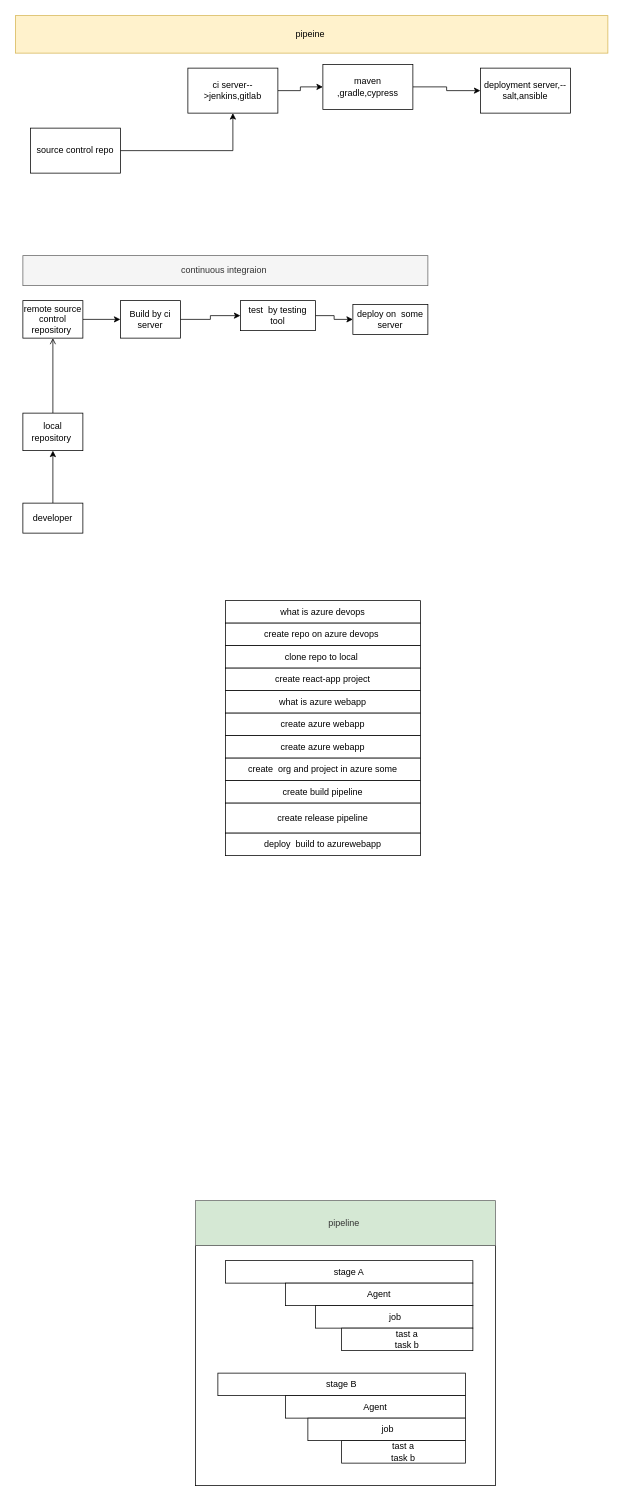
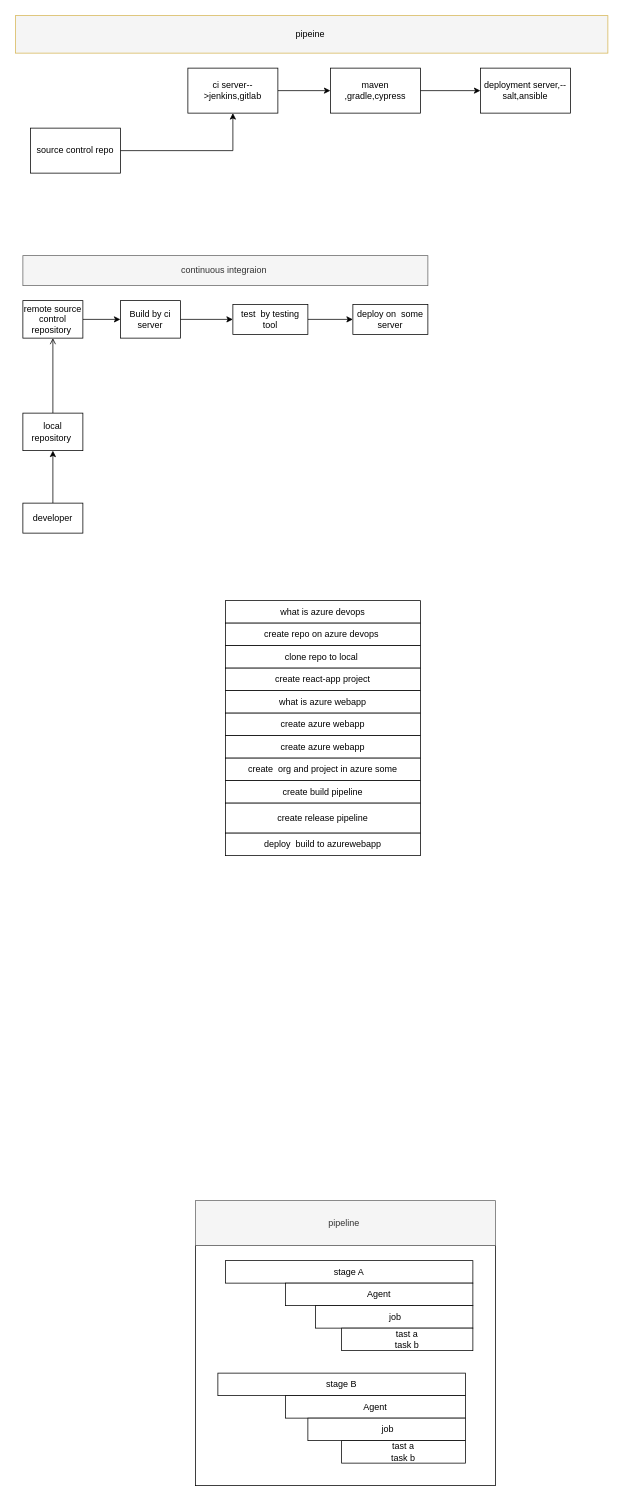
  <mxCell id="0" />
  <mxCell id="1" parent="0" />
  <mxCell id="2" value="" style="edgeStyle=orthogonalEdgeStyle;rounded=0;orthogonalLoop=1;jettySize=auto;html=1;" parent="1" source="3" target="5" edge="1"><mxGeometry relative="1" as="geometry" /></mxCell>
  <mxCell id="3" value="remote source control repository&amp;nbsp;" style="rounded=0;whiteSpace=wrap;html=1;" parent="1" vertex="1"><mxGeometry x="30" y="400" width="80" height="50" as="geometry" /></mxCell>
  <mxCell id="4" value="" style="edgeStyle=orthogonalEdgeStyle;rounded=0;orthogonalLoop=1;jettySize=auto;html=1;" parent="1" source="5" target="7" edge="1"><mxGeometry relative="1" as="geometry" /></mxCell>
  <mxCell id="5" value="Build by ci server" style="rounded=0;whiteSpace=wrap;html=1;" parent="1" vertex="1"><mxGeometry x="160" y="400" width="80" height="50" as="geometry" /></mxCell>
  <mxCell id="6" value="" style="edgeStyle=orthogonalEdgeStyle;rounded=0;orthogonalLoop=1;jettySize=auto;html=1;" parent="1" source="7" target="9" edge="1"><mxGeometry relative="1" as="geometry" /></mxCell>
- <mxCell id="7" value="test&amp;nbsp; by testing tool" style="rounded=0;whiteSpace=wrap;html=1;" parent="1" vertex="1"><mxGeometry x="320" y="400" width="100" height="40" as="geometry" /></mxCell>
+ <mxCell id="7" value="test&amp;nbsp; by testing tool" style="rounded=0;whiteSpace=wrap;html=1;" parent="1" vertex="1"><mxGeometry x="310" y="405" width="100" height="40" as="geometry" /></mxCell>
  <mxCell id="8" value="continuous integraion&amp;nbsp;" style="rounded=0;whiteSpace=wrap;html=1;fillColor=#f5f5f5;strokeColor=#666666;fontColor=#333333;" parent="1" vertex="1"><mxGeometry x="30" y="340" width="540" height="40" as="geometry" /></mxCell>
  <mxCell id="9" value="deploy on&amp;nbsp; some server" style="rounded=0;whiteSpace=wrap;html=1;" parent="1" vertex="1"><mxGeometry x="470" y="405" width="100" height="40" as="geometry" /></mxCell>
  <mxCell id="10" value="" style="edgeStyle=orthogonalEdgeStyle;rounded=0;orthogonalLoop=1;jettySize=auto;html=1;endArrow=open;" parent="1" source="11" target="3" edge="1"><mxGeometry relative="1" as="geometry" /></mxCell>
  <mxCell id="11" value="local repository&amp;nbsp;" style="rounded=0;whiteSpace=wrap;html=1;" parent="1" vertex="1"><mxGeometry x="30" y="550" width="80" height="50" as="geometry" /></mxCell>
  <mxCell id="12" value="" style="edgeStyle=orthogonalEdgeStyle;rounded=0;orthogonalLoop=1;jettySize=auto;html=1;" parent="1" source="13" target="11" edge="1"><mxGeometry relative="1" as="geometry" /></mxCell>
  <mxCell id="13" value="developer" style="rounded=0;whiteSpace=wrap;html=1;" parent="1" vertex="1"><mxGeometry x="30" y="670" width="80" height="40" as="geometry" /></mxCell>
  <mxCell id="14" value="what is azure devops" style="rounded=0;whiteSpace=wrap;html=1;" parent="1" vertex="1"><mxGeometry x="300" y="800" width="260" height="30" as="geometry" /></mxCell>
  <mxCell id="15" value="" style="edgeStyle=orthogonalEdgeStyle;rounded=0;orthogonalLoop=1;jettySize=auto;html=1;" edge="1" parent="1" source="16" target="20"><mxGeometry relative="1" as="geometry" /></mxCell>
  <mxCell id="16" value="ci server--&amp;gt;jenkins,gitlab" style="rounded=0;whiteSpace=wrap;html=1;" vertex="1" parent="1"><mxGeometry x="250" y="90" width="120" height="60" as="geometry" /></mxCell>
  <mxCell id="17" value="" style="edgeStyle=orthogonalEdgeStyle;rounded=0;orthogonalLoop=1;jettySize=auto;html=1;" edge="1" parent="1" source="18" target="16"><mxGeometry relative="1" as="geometry" /></mxCell>
  <mxCell id="18" value="source control repo" style="rounded=0;whiteSpace=wrap;html=1;" vertex="1" parent="1"><mxGeometry x="40" y="170" width="120" height="60" as="geometry" /></mxCell>
  <mxCell id="19" value="" style="edgeStyle=orthogonalEdgeStyle;rounded=0;orthogonalLoop=1;jettySize=auto;html=1;" edge="1" parent="1" source="20" target="21"><mxGeometry relative="1" as="geometry" /></mxCell>
- <mxCell id="20" value="maven ,gradle,cypress" style="rounded=0;whiteSpace=wrap;html=1;" vertex="1" parent="1"><mxGeometry x="430" y="85" width="120" height="60" as="geometry" /></mxCell>
+ <mxCell id="20" value="maven ,gradle,cypress" style="rounded=0;whiteSpace=wrap;html=1;" vertex="1" parent="1"><mxGeometry x="440" y="90" width="120" height="60" as="geometry" /></mxCell>
  <mxCell id="21" value="deployment server,--salt,ansible" style="rounded=0;whiteSpace=wrap;html=1;" vertex="1" parent="1"><mxGeometry x="640" y="90" width="120" height="60" as="geometry" /></mxCell>
- <mxCell id="22" value="pipeine&amp;nbsp;" style="rounded=0;whiteSpace=wrap;html=1;fillColor=#fff2cc;strokeColor=#d6b656;" vertex="1" parent="1"><mxGeometry x="20" y="20" width="790" height="50" as="geometry" /></mxCell>
+ <mxCell id="22" value="pipeine&amp;nbsp;" style="rounded=0;whiteSpace=wrap;html=1;fillColor=#f5f5f5;strokeColor=#d6b656;" vertex="1" parent="1"><mxGeometry x="20" y="20" width="790" height="50" as="geometry" /></mxCell>
  <mxCell id="23" value="create repo on azure devops&amp;nbsp;" style="rounded=0;whiteSpace=wrap;html=1;" vertex="1" parent="1"><mxGeometry x="300" y="830" width="260" height="30" as="geometry" /></mxCell>
  <mxCell id="24" value="clone repo to local&amp;nbsp;" style="rounded=0;whiteSpace=wrap;html=1;" vertex="1" parent="1"><mxGeometry x="300" y="860" width="260" height="30" as="geometry" /></mxCell>
  <mxCell id="25" value="create react-app project" style="rounded=0;whiteSpace=wrap;html=1;" vertex="1" parent="1"><mxGeometry x="300" y="890" width="260" height="30" as="geometry" /></mxCell>
  <mxCell id="26" value="what is azure webapp" style="rounded=0;whiteSpace=wrap;html=1;" vertex="1" parent="1"><mxGeometry x="300" y="920" width="260" height="30" as="geometry" /></mxCell>
  <mxCell id="27" value="create azure webapp" style="rounded=0;whiteSpace=wrap;html=1;" vertex="1" parent="1"><mxGeometry x="300" y="950" width="260" height="30" as="geometry" /></mxCell>
  <mxCell id="28" value="create azure webapp" style="rounded=0;whiteSpace=wrap;html=1;" vertex="1" parent="1"><mxGeometry x="300" y="980" width="260" height="30" as="geometry" /></mxCell>
  <mxCell id="29" value="create&amp;nbsp; org and project in azure some" style="rounded=0;whiteSpace=wrap;html=1;" vertex="1" parent="1"><mxGeometry x="300" y="1010" width="260" height="30" as="geometry" /></mxCell>
  <mxCell id="30" value="create build pipeline" style="rounded=0;whiteSpace=wrap;html=1;" vertex="1" parent="1"><mxGeometry x="300" y="1040" width="260" height="30" as="geometry" /></mxCell>
  <mxCell id="31" value="create release pipeline" style="rounded=0;whiteSpace=wrap;html=1;" vertex="1" parent="1"><mxGeometry x="300" y="1070" width="260" height="40" as="geometry" /></mxCell>
  <mxCell id="32" value="deploy&amp;nbsp; build to azurewebapp" style="rounded=0;whiteSpace=wrap;html=1;" vertex="1" parent="1"><mxGeometry x="300" y="1110" width="260" height="30" as="geometry" /></mxCell>
  <mxCell id="33" value="" style="rounded=0;whiteSpace=wrap;html=1;" vertex="1" parent="1"><mxGeometry x="260" y="1660" width="400" height="320" as="geometry" /></mxCell>
  <mxCell id="34" value="stage A" style="rounded=0;whiteSpace=wrap;html=1;" vertex="1" parent="1"><mxGeometry x="300" y="1680" width="330" height="30" as="geometry" /></mxCell>
  <mxCell id="35" value="Agent" style="rounded=0;whiteSpace=wrap;html=1;" vertex="1" parent="1"><mxGeometry x="380" y="1710" width="250" height="30" as="geometry" /></mxCell>
  <mxCell id="36" value="stage B" style="rounded=0;whiteSpace=wrap;html=1;" vertex="1" parent="1"><mxGeometry x="290" y="1830" width="330" height="30" as="geometry" /></mxCell>
  <mxCell id="37" value="&amp;nbsp;job" style="rounded=0;whiteSpace=wrap;html=1;" vertex="1" parent="1"><mxGeometry x="420" y="1740" width="210" height="30" as="geometry" /></mxCell>
  <mxCell id="38" value="tast a&lt;br&gt;task b" style="rounded=0;whiteSpace=wrap;html=1;" vertex="1" parent="1"><mxGeometry x="455" y="1770" width="175" height="30" as="geometry" /></mxCell>
  <mxCell id="39" value="Agent" style="rounded=0;whiteSpace=wrap;html=1;" vertex="1" parent="1"><mxGeometry x="380" y="1860" width="240" height="30" as="geometry" /></mxCell>
  <mxCell id="40" value="&amp;nbsp;job" style="rounded=0;whiteSpace=wrap;html=1;" vertex="1" parent="1"><mxGeometry x="410" y="1890" width="210" height="30" as="geometry" /></mxCell>
  <mxCell id="41" value="tast a&lt;br&gt;task b" style="rounded=0;whiteSpace=wrap;html=1;" vertex="1" parent="1"><mxGeometry x="455" y="1920" width="165" height="30" as="geometry" /></mxCell>
- <mxCell id="42" value="pipeline&amp;nbsp;" style="rounded=0;whiteSpace=wrap;html=1;fillColor=#d5e8d4;strokeColor=#666666;fontColor=#333333;" vertex="1" parent="1"><mxGeometry x="260" y="1600" width="400" height="60" as="geometry" /></mxCell>
+ <mxCell id="42" value="pipeline&amp;nbsp;" style="rounded=0;whiteSpace=wrap;html=1;fillColor=#f5f5f5;strokeColor=#666666;fontColor=#333333;" vertex="1" parent="1"><mxGeometry x="260" y="1600" width="400" height="60" as="geometry" /></mxCell>
